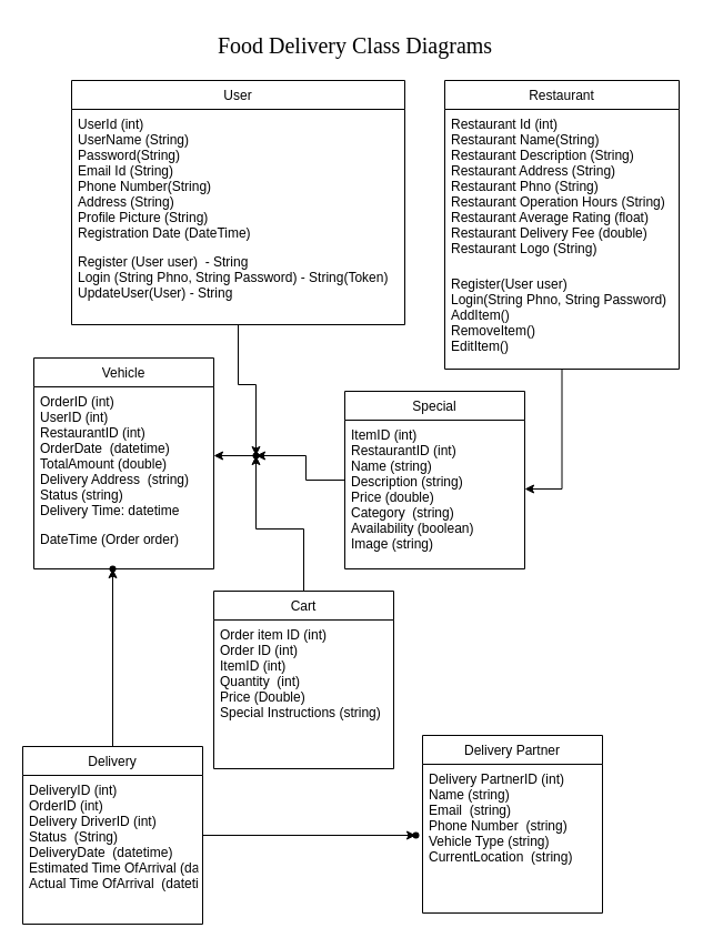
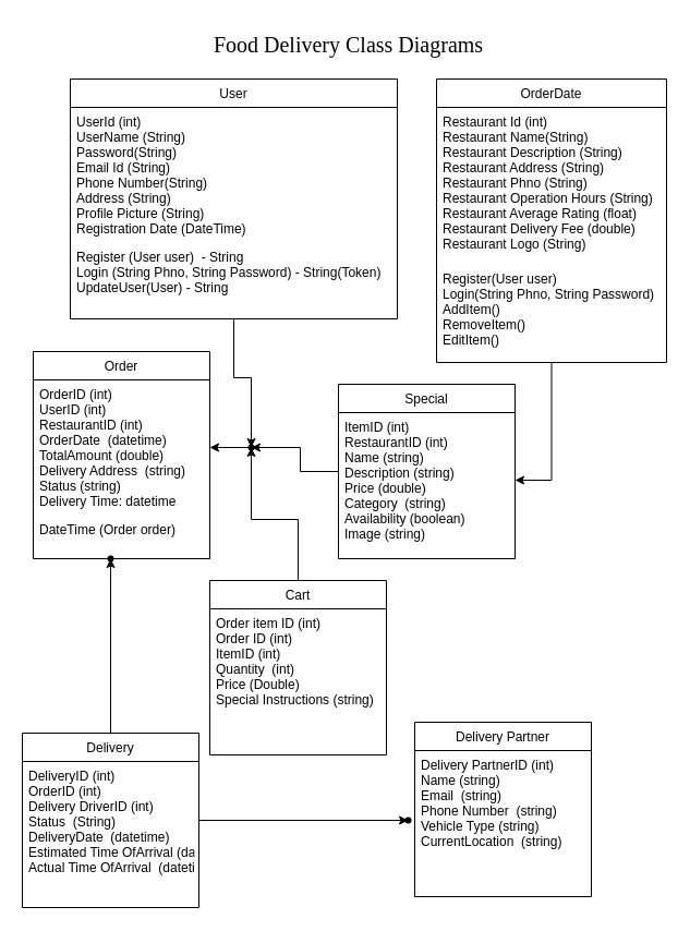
  <mxCell id="0" />
  <mxCell id="1" parent="0" />
  <mxCell id="2" value="" style="edgeStyle=orthogonalEdgeStyle;rounded=0;orthogonalLoop=1;jettySize=auto;html=1;" parent="1" source="22" target="19" edge="1"><mxGeometry relative="1" as="geometry" /></mxCell>
  <mxCell id="3" value="User" style="swimlane;fontStyle=0;align=center;verticalAlign=top;childLayout=stackLayout;horizontal=1;startSize=26;horizontalStack=0;resizeParent=1;resizeLast=0;collapsible=1;marginBottom=0;rounded=0;shadow=0;strokeWidth=1;" parent="1" vertex="1"><mxGeometry x="64" y="72" width="300" height="220" as="geometry"><mxRectangle x="130" y="380" width="160" height="26" as="alternateBounds" /></mxGeometry></mxCell>
  <mxCell id="4" value="UserId (int)&#10;UserName (String)&#10;Password(String)&#10;Email Id (String)&#10;Phone Number(String)&#10;Address (String)&#10;Profile Picture (String)&#10;Registration Date (DateTime)&#10;" style="text;align=left;verticalAlign=top;spacingLeft=4;spacingRight=4;overflow=hidden;rotatable=0;points=[[0,0.5],[1,0.5]];portConstraint=eastwest;fontFamily=Helvetica;" parent="3" vertex="1"><mxGeometry y="26" width="300" height="124" as="geometry" /></mxCell>
  <mxCell id="5" style="edgeStyle=orthogonalEdgeStyle;rounded=0;orthogonalLoop=1;jettySize=auto;html=1;exitX=1;exitY=0.5;exitDx=0;exitDy=0;" parent="3" source="4" target="4" edge="1"><mxGeometry relative="1" as="geometry" /></mxCell>
  <mxCell id="6" value="Register (User user)  - String&#10;Login (String Phno, String Password) - String(Token)&#10;UpdateUser(User) - String&#10;" style="text;align=left;verticalAlign=top;spacingLeft=4;spacingRight=4;overflow=hidden;rotatable=0;points=[[0,0.5],[1,0.5]];portConstraint=eastwest;fontFamily=Helvetica;" parent="3" vertex="1"><mxGeometry y="150" width="300" height="60" as="geometry" /></mxCell>
  <mxCell id="7" value="Food Delivery Class Diagrams" style="text;html=1;align=center;verticalAlign=middle;resizable=0;points=[];autosize=1;strokeColor=none;fillColor=none;strokeWidth=5;spacing=2;fontSize=20;fontFamily=Comic Sans MS;" parent="1" vertex="1"><mxGeometry x="169" y="20" width="300" height="40" as="geometry" /></mxCell>
  <mxCell id="8" value="" style="edgeStyle=orthogonalEdgeStyle;rounded=0;orthogonalLoop=1;jettySize=auto;html=1;" parent="1" source="9" target="16" edge="1"><mxGeometry relative="1" as="geometry" /></mxCell>
- <mxCell id="9" value="Restaurant" style="swimlane;fontStyle=0;align=center;verticalAlign=top;childLayout=stackLayout;horizontal=1;startSize=26;horizontalStack=0;resizeParent=1;resizeLast=0;collapsible=1;marginBottom=0;rounded=0;shadow=0;strokeWidth=1;" parent="1" vertex="1"><mxGeometry x="400" y="72" width="211" height="260" as="geometry"><mxRectangle x="130" y="380" width="160" height="26" as="alternateBounds" /></mxGeometry></mxCell>
+ <mxCell id="9" value="OrderDate" style="swimlane;fontStyle=0;align=center;verticalAlign=top;childLayout=stackLayout;horizontal=1;startSize=26;horizontalStack=0;resizeParent=1;resizeLast=0;collapsible=1;marginBottom=0;rounded=0;shadow=0;strokeWidth=1;" parent="1" vertex="1"><mxGeometry x="400" y="72" width="211" height="260" as="geometry"><mxRectangle x="130" y="380" width="160" height="26" as="alternateBounds" /></mxGeometry></mxCell>
  <mxCell id="10" value="Restaurant Id (int)&#10;Restaurant Name(String)&#10;Restaurant Description (String)&#10;Restaurant Address (String)&#10;Restaurant Phno (String)&#10;Restaurant Operation Hours (String)&#10;Restaurant Average Rating (float)&#10;Restaurant Delivery Fee (double)&#10;Restaurant Logo (String)&#10;" style="text;align=left;verticalAlign=top;spacingLeft=4;spacingRight=4;overflow=hidden;rotatable=0;points=[[0,0.5],[1,0.5]];portConstraint=eastwest;fontFamily=Helvetica;" parent="9" vertex="1"><mxGeometry y="26" width="211" height="144" as="geometry" /></mxCell>
  <mxCell id="11" style="edgeStyle=orthogonalEdgeStyle;rounded=0;orthogonalLoop=1;jettySize=auto;html=1;exitX=1;exitY=0.5;exitDx=0;exitDy=0;" parent="9" source="10" target="10" edge="1"><mxGeometry relative="1" as="geometry" /></mxCell>
  <mxCell id="12" value="Register(User user)&#10;Login(String Phno, String Password)&#10;AddItem()&#10;RemoveItem()&#10;EditItem()&#10;" style="text;align=left;verticalAlign=top;spacingLeft=4;spacingRight=4;overflow=hidden;rotatable=0;points=[[0,0.5],[1,0.5]];portConstraint=eastwest;fontFamily=Helvetica;" parent="9" vertex="1"><mxGeometry y="170" width="211" height="90" as="geometry" /></mxCell>
  <mxCell id="13" value="" style="edgeStyle=orthogonalEdgeStyle;rounded=0;orthogonalLoop=1;jettySize=auto;html=1;" parent="1" source="14" target="22" edge="1"><mxGeometry relative="1" as="geometry" /></mxCell>
  <mxCell id="14" value="Special" style="swimlane;fontStyle=0;align=center;verticalAlign=top;childLayout=stackLayout;horizontal=1;startSize=26;horizontalStack=0;resizeParent=1;resizeLast=0;collapsible=1;marginBottom=0;rounded=0;shadow=0;strokeWidth=1;" parent="1" vertex="1"><mxGeometry x="310" y="352" width="162" height="160" as="geometry"><mxRectangle x="130" y="380" width="160" height="26" as="alternateBounds" /></mxGeometry></mxCell>
  <mxCell id="15" style="edgeStyle=orthogonalEdgeStyle;rounded=0;orthogonalLoop=1;jettySize=auto;html=1;exitX=1;exitY=0.5;exitDx=0;exitDy=0;" parent="14" source="16" target="16" edge="1"><mxGeometry relative="1" as="geometry" /></mxCell>
  <mxCell id="16" value="ItemID (int)&#10;RestaurantID (int)&#10;Name (string)&#10;Description (string)&#10;Price (double)&#10;Category  (string)&#10;Availability (boolean)&#10;Image (string)&#10;" style="text;align=left;verticalAlign=top;spacingLeft=4;spacingRight=4;overflow=hidden;rotatable=0;points=[[0,0.5],[1,0.5]];portConstraint=eastwest;fontFamily=Helvetica;" parent="14" vertex="1"><mxGeometry y="26" width="162" height="124" as="geometry" /></mxCell>
- <mxCell id="17" value="Vehicle" style="swimlane;fontStyle=0;align=center;verticalAlign=top;childLayout=stackLayout;horizontal=1;startSize=26;horizontalStack=0;resizeParent=1;resizeLast=0;collapsible=1;marginBottom=0;rounded=0;shadow=0;strokeWidth=1;" parent="1" vertex="1"><mxGeometry x="30" y="322" width="162" height="190" as="geometry"><mxRectangle x="130" y="380" width="160" height="26" as="alternateBounds" /></mxGeometry></mxCell>
+ <mxCell id="17" value="Order" style="swimlane;fontStyle=0;align=center;verticalAlign=top;childLayout=stackLayout;horizontal=1;startSize=26;horizontalStack=0;resizeParent=1;resizeLast=0;collapsible=1;marginBottom=0;rounded=0;shadow=0;strokeWidth=1;" parent="1" vertex="1"><mxGeometry x="30" y="322" width="162" height="190" as="geometry"><mxRectangle x="130" y="380" width="160" height="26" as="alternateBounds" /></mxGeometry></mxCell>
  <mxCell id="18" style="edgeStyle=orthogonalEdgeStyle;rounded=0;orthogonalLoop=1;jettySize=auto;html=1;exitX=1;exitY=0.5;exitDx=0;exitDy=0;" parent="17" source="19" target="19" edge="1"><mxGeometry relative="1" as="geometry" /></mxCell>
  <mxCell id="19" value="OrderID (int)&#10;UserID (int)&#10;RestaurantID (int)&#10;OrderDate  (datetime)&#10;TotalAmount (double)&#10;Delivery Address  (string)&#10;Status (string)&#10;Delivery Time: datetime&#10;" style="text;align=left;verticalAlign=top;spacingLeft=4;spacingRight=4;overflow=hidden;rotatable=0;points=[[0,0.5],[1,0.5]];portConstraint=eastwest;fontFamily=Helvetica;" parent="17" vertex="1"><mxGeometry y="26" width="162" height="124" as="geometry" /></mxCell>
  <mxCell id="20" value="DateTime (Order order)" style="text;align=left;verticalAlign=top;spacingLeft=4;spacingRight=4;overflow=hidden;rotatable=0;points=[[0,0.5],[1,0.5]];portConstraint=eastwest;fontFamily=Helvetica;" parent="17" vertex="1"><mxGeometry y="150" width="162" height="30" as="geometry" /></mxCell>
  <mxCell id="21" value="" style="edgeStyle=orthogonalEdgeStyle;rounded=0;orthogonalLoop=1;jettySize=auto;html=1;" parent="1" source="3" target="22" edge="1"><mxGeometry relative="1" as="geometry"><mxPoint x="160" y="292" as="sourcePoint" /><mxPoint x="172" y="445" as="targetPoint" /></mxGeometry></mxCell>
  <mxCell id="22" value="" style="shape=waypoint;sketch=0;size=6;pointerEvents=1;points=[];fillColor=default;resizable=0;rotatable=0;perimeter=centerPerimeter;snapToPoint=1;verticalAlign=top;fontStyle=0;startSize=26;rounded=0;shadow=0;strokeWidth=1;" parent="1" vertex="1"><mxGeometry x="220" y="400" width="20" height="20" as="geometry" /></mxCell>
  <mxCell id="23" value="" style="edgeStyle=orthogonalEdgeStyle;rounded=0;orthogonalLoop=1;jettySize=auto;html=1;entryX=0.95;entryY=1.1;entryDx=0;entryDy=0;entryPerimeter=0;" parent="1" source="24" target="22" edge="1"><mxGeometry relative="1" as="geometry" /></mxCell>
  <mxCell id="24" value="Cart" style="swimlane;fontStyle=0;align=center;verticalAlign=top;childLayout=stackLayout;horizontal=1;startSize=26;horizontalStack=0;resizeParent=1;resizeLast=0;collapsible=1;marginBottom=0;rounded=0;shadow=0;strokeWidth=1;" parent="1" vertex="1"><mxGeometry x="192" y="532" width="162" height="160" as="geometry"><mxRectangle x="130" y="380" width="160" height="26" as="alternateBounds" /></mxGeometry></mxCell>
  <mxCell id="25" style="edgeStyle=orthogonalEdgeStyle;rounded=0;orthogonalLoop=1;jettySize=auto;html=1;exitX=1;exitY=0.5;exitDx=0;exitDy=0;" parent="24" source="26" target="26" edge="1"><mxGeometry relative="1" as="geometry" /></mxCell>
  <mxCell id="26" value="Order item ID (int)&#10;Order ID (int)&#10;ItemID (int)&#10;Quantity  (int)&#10;Price (Double)&#10;Special Instructions (string)&#10;" style="text;align=left;verticalAlign=top;spacingLeft=4;spacingRight=4;overflow=hidden;rotatable=0;points=[[0,0.5],[1,0.5]];portConstraint=eastwest;fontFamily=Helvetica;" parent="24" vertex="1"><mxGeometry y="26" width="162" height="124" as="geometry" /></mxCell>
  <mxCell id="27" value="Delivery Partner" style="swimlane;fontStyle=0;align=center;verticalAlign=top;childLayout=stackLayout;horizontal=1;startSize=26;horizontalStack=0;resizeParent=1;resizeLast=0;collapsible=1;marginBottom=0;rounded=0;shadow=0;strokeWidth=1;" parent="1" vertex="1"><mxGeometry x="380" y="662" width="162" height="160" as="geometry"><mxRectangle x="130" y="380" width="160" height="26" as="alternateBounds" /></mxGeometry></mxCell>
  <mxCell id="28" style="edgeStyle=orthogonalEdgeStyle;rounded=0;orthogonalLoop=1;jettySize=auto;html=1;exitX=1;exitY=0.5;exitDx=0;exitDy=0;" parent="27" source="29" target="29" edge="1"><mxGeometry relative="1" as="geometry" /></mxCell>
  <mxCell id="29" value="Delivery PartnerID (int)&#10;Name (string)&#10;Email  (string)&#10;Phone Number  (string)&#10;Vehicle Type (string)&#10;CurrentLocation  (string)&#10;" style="text;align=left;verticalAlign=top;spacingLeft=4;spacingRight=4;overflow=hidden;rotatable=0;points=[[0,0.5],[1,0.5]];portConstraint=eastwest;fontFamily=Helvetica;" parent="27" vertex="1"><mxGeometry y="26" width="162" height="124" as="geometry" /></mxCell>
  <mxCell id="30" value="" style="edgeStyle=orthogonalEdgeStyle;rounded=0;orthogonalLoop=1;jettySize=auto;html=1;" parent="1" source="32" target="35" edge="1"><mxGeometry relative="1" as="geometry" /></mxCell>
  <mxCell id="31" value="" style="edgeStyle=orthogonalEdgeStyle;rounded=0;orthogonalLoop=1;jettySize=auto;html=1;" parent="1" source="32" target="36" edge="1"><mxGeometry relative="1" as="geometry" /></mxCell>
  <mxCell id="32" value="Delivery" style="swimlane;fontStyle=0;align=center;verticalAlign=top;childLayout=stackLayout;horizontal=1;startSize=26;horizontalStack=0;resizeParent=1;resizeLast=0;collapsible=1;marginBottom=0;rounded=0;shadow=0;strokeWidth=1;" parent="1" vertex="1"><mxGeometry x="20" y="672" width="162" height="160" as="geometry"><mxRectangle x="130" y="380" width="160" height="26" as="alternateBounds" /></mxGeometry></mxCell>
  <mxCell id="33" style="edgeStyle=orthogonalEdgeStyle;rounded=0;orthogonalLoop=1;jettySize=auto;html=1;exitX=1;exitY=0.5;exitDx=0;exitDy=0;" parent="32" source="34" target="34" edge="1"><mxGeometry relative="1" as="geometry" /></mxCell>
  <mxCell id="34" value="DeliveryID (int)&#10;OrderID (int)&#10;Delivery DriverID (int)&#10;Status  (String)&#10;DeliveryDate  (datetime)&#10;Estimated Time OfArrival (datetime)&#10;Actual Time OfArrival  (datetime)&#10;" style="text;align=left;verticalAlign=top;spacingLeft=4;spacingRight=4;overflow=hidden;rotatable=0;points=[[0,0.5],[1,0.5]];portConstraint=eastwest;fontFamily=Helvetica;" parent="32" vertex="1"><mxGeometry y="26" width="162" height="124" as="geometry" /></mxCell>
  <mxCell id="35" value="" style="shape=waypoint;sketch=0;size=6;pointerEvents=1;points=[];fillColor=default;resizable=0;rotatable=0;perimeter=centerPerimeter;snapToPoint=1;verticalAlign=top;fontStyle=0;startSize=26;rounded=0;shadow=0;strokeWidth=1;" parent="1" vertex="1"><mxGeometry x="91" y="502" width="20" height="20" as="geometry" /></mxCell>
  <mxCell id="36" value="" style="shape=waypoint;sketch=0;size=6;pointerEvents=1;points=[];fillColor=default;resizable=0;rotatable=0;perimeter=centerPerimeter;snapToPoint=1;verticalAlign=top;fontStyle=0;startSize=26;rounded=0;shadow=0;strokeWidth=1;" parent="1" vertex="1"><mxGeometry x="364" y="742" width="20" height="20" as="geometry" /></mxCell>
